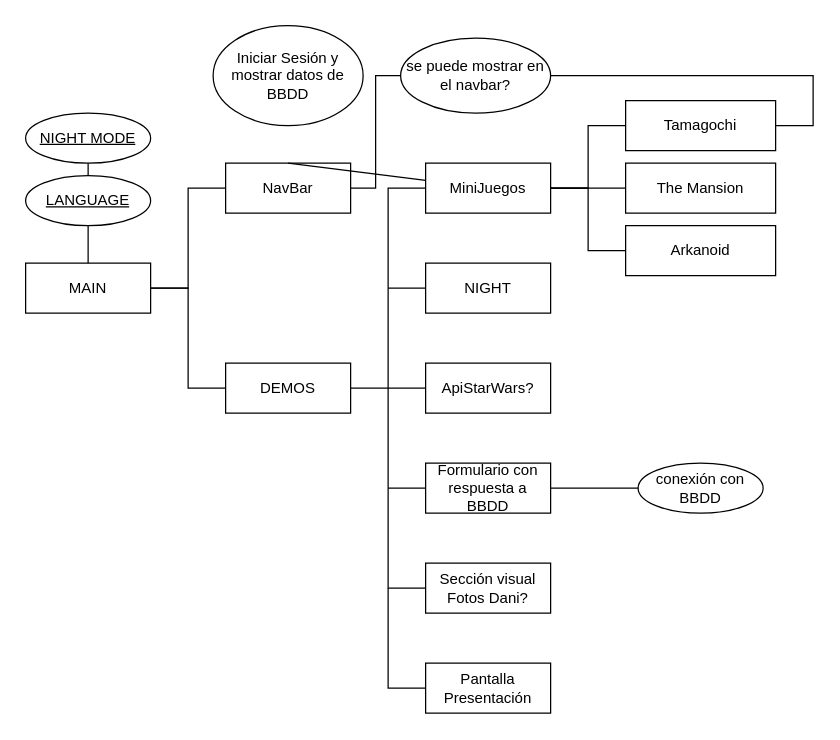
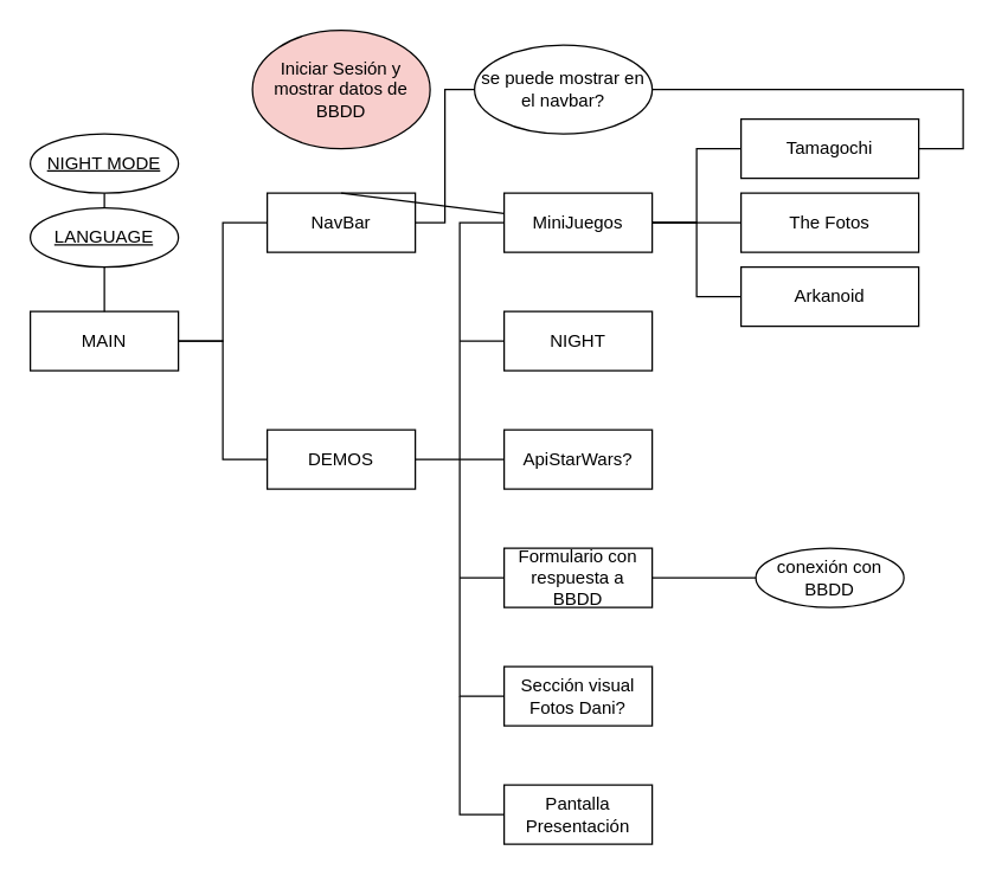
  <mxCell id="0" />
  <mxCell id="1" parent="0" />
  <mxCell id="2" value="MAIN" style="whiteSpace=wrap;html=1;align=center;" vertex="1" parent="1"><mxGeometry x="20" y="210" width="100" height="40" as="geometry" /></mxCell>
  <mxCell id="3" value="NIGHT MODE" style="ellipse;whiteSpace=wrap;html=1;align=center;fontStyle=4;" vertex="1" parent="1"><mxGeometry x="20" y="90" width="100" height="40" as="geometry" /></mxCell>
  <mxCell id="4" value="LANGUAGE" style="ellipse;whiteSpace=wrap;html=1;align=center;fontStyle=4;" vertex="1" parent="1"><mxGeometry x="20" y="140" width="100" height="40" as="geometry" /></mxCell>
  <mxCell id="5" value="NavBar" style="whiteSpace=wrap;html=1;align=center;" vertex="1" parent="1"><mxGeometry x="180" y="130" width="100" height="40" as="geometry" /></mxCell>
  <mxCell id="6" value="DEMOS" style="whiteSpace=wrap;html=1;align=center;" vertex="1" parent="1"><mxGeometry x="180" y="290" width="100" height="40" as="geometry" /></mxCell>
  <mxCell id="7" value="NIGHT" style="whiteSpace=wrap;html=1;align=center;" vertex="1" parent="1"><mxGeometry x="340" y="210" width="100" height="40" as="geometry" /></mxCell>
  <mxCell id="8" value="ApiStarWars?" style="whiteSpace=wrap;html=1;align=center;" vertex="1" parent="1"><mxGeometry x="340" y="290" width="100" height="40" as="geometry" /></mxCell>
  <mxCell id="9" value="Sección visual&lt;br&gt;Fotos Dani?" style="whiteSpace=wrap;html=1;align=center;" vertex="1" parent="1"><mxGeometry x="340" y="450" width="100" height="40" as="geometry" /></mxCell>
  <mxCell id="10" value="Formulario con respuesta a BBDD" style="whiteSpace=wrap;html=1;align=center;" vertex="1" parent="1"><mxGeometry x="340" y="370" width="100" height="40" as="geometry" /></mxCell>
  <mxCell id="11" value="MiniJuegos" style="whiteSpace=wrap;html=1;align=center;" vertex="1" parent="1"><mxGeometry x="340" y="130" width="100" height="40" as="geometry" /></mxCell>
  <mxCell id="12" value="" style="endArrow=none;html=1;rounded=0;exitX=1;exitY=0.5;exitDx=0;exitDy=0;entryX=0;entryY=0.5;entryDx=0;entryDy=0;" edge="1" parent="1" source="2" target="5"><mxGeometry relative="1" as="geometry"><mxPoint x="310" y="270" as="sourcePoint" /><mxPoint x="470" y="270" as="targetPoint" /><Array as="points"><mxPoint x="150" y="230" /><mxPoint x="150" y="150" /></Array></mxGeometry></mxCell>
  <mxCell id="13" value="" style="endArrow=none;html=1;rounded=0;exitX=1;exitY=0.5;exitDx=0;exitDy=0;entryX=0;entryY=0.5;entryDx=0;entryDy=0;" edge="1" parent="1" source="2" target="6"><mxGeometry relative="1" as="geometry"><mxPoint x="130" y="240" as="sourcePoint" /><mxPoint x="190" y="160" as="targetPoint" /><Array as="points"><mxPoint x="150" y="230" /><mxPoint x="150" y="310" /></Array></mxGeometry></mxCell>
  <mxCell id="14" value="" style="endArrow=none;html=1;rounded=0;exitX=1;exitY=0.5;exitDx=0;exitDy=0;" edge="1" parent="1" source="6"><mxGeometry relative="1" as="geometry"><mxPoint x="310" y="270" as="sourcePoint" /><mxPoint x="310" y="310" as="targetPoint" /></mxGeometry></mxCell>
  <mxCell id="15" value="" style="endArrow=none;html=1;rounded=0;entryX=0;entryY=0.5;entryDx=0;entryDy=0;exitX=0;exitY=0.5;exitDx=0;exitDy=0;" edge="1" parent="1" source="9" target="11"><mxGeometry relative="1" as="geometry"><mxPoint x="310" y="270" as="sourcePoint" /><mxPoint x="470" y="270" as="targetPoint" /><Array as="points"><mxPoint x="310" y="470" /><mxPoint x="310" y="150" /></Array></mxGeometry></mxCell>
  <mxCell id="16" value="" style="endArrow=none;html=1;rounded=0;exitX=0;exitY=0.5;exitDx=0;exitDy=0;" edge="1" parent="1" source="7"><mxGeometry relative="1" as="geometry"><mxPoint x="310" y="270" as="sourcePoint" /><mxPoint x="310" y="230" as="targetPoint" /></mxGeometry></mxCell>
  <mxCell id="17" value="" style="endArrow=none;html=1;rounded=0;entryX=0;entryY=0.5;entryDx=0;entryDy=0;" edge="1" parent="1" target="8"><mxGeometry relative="1" as="geometry"><mxPoint x="310" y="310" as="sourcePoint" /><mxPoint x="320" y="240" as="targetPoint" /></mxGeometry></mxCell>
  <mxCell id="18" value="" style="endArrow=none;html=1;rounded=0;entryX=0;entryY=0.5;entryDx=0;entryDy=0;" edge="1" parent="1" target="10"><mxGeometry relative="1" as="geometry"><mxPoint x="310" y="390" as="sourcePoint" /><mxPoint x="330" y="250" as="targetPoint" /></mxGeometry></mxCell>
- <mxCell id="19" value="Iniciar Sesión y&lt;br&gt;mostrar datos de BBDD" style="ellipse;whiteSpace=wrap;html=1;align=center;" vertex="1" parent="1"><mxGeometry x="170" y="20" width="120" height="80" as="geometry" /></mxCell>
+ <mxCell id="19" value="Iniciar Sesión y&lt;br&gt;mostrar datos de BBDD" style="ellipse;whiteSpace=wrap;html=1;align=center;fillColor=#f8cecc;" vertex="1" parent="1"><mxGeometry x="170" y="20" width="120" height="80" as="geometry" /></mxCell>
  <mxCell id="20" value="Pantalla&lt;br&gt;Presentación" style="whiteSpace=wrap;html=1;align=center;" vertex="1" parent="1"><mxGeometry x="340" y="530" width="100" height="40" as="geometry" /></mxCell>
  <mxCell id="21" value="" style="endArrow=none;html=1;rounded=0;entryX=0;entryY=0.5;entryDx=0;entryDy=0;" edge="1" parent="1" target="20"><mxGeometry relative="1" as="geometry"><mxPoint x="310" y="470" as="sourcePoint" /><mxPoint x="470" y="270" as="targetPoint" /><Array as="points"><mxPoint x="310" y="550" /></Array></mxGeometry></mxCell>
  <mxCell id="22" value="conexión con BBDD" style="ellipse;whiteSpace=wrap;html=1;align=center;" vertex="1" parent="1"><mxGeometry x="510" y="370" width="100" height="40" as="geometry" /></mxCell>
- <mxCell id="23" value="The Mansion" style="whiteSpace=wrap;html=1;align=center;" vertex="1" parent="1"><mxGeometry x="500" y="130" width="120" height="40" as="geometry" /></mxCell>
+ <mxCell id="23" value="The Fotos" style="whiteSpace=wrap;html=1;align=center;" vertex="1" parent="1"><mxGeometry x="500" y="130" width="120" height="40" as="geometry" /></mxCell>
  <mxCell id="24" value="Arkanoid" style="whiteSpace=wrap;html=1;align=center;" vertex="1" parent="1"><mxGeometry x="500" y="180" width="120" height="40" as="geometry" /></mxCell>
  <mxCell id="25" value="Tamagochi" style="whiteSpace=wrap;html=1;align=center;" vertex="1" parent="1"><mxGeometry x="500" y="80" width="120" height="40" as="geometry" /></mxCell>
  <mxCell id="26" value="" style="endArrow=none;html=1;rounded=0;entryX=1;entryY=0.5;entryDx=0;entryDy=0;exitX=1;exitY=0.5;exitDx=0;exitDy=0;" edge="1" parent="1" source="27" target="25"><mxGeometry relative="1" as="geometry"><mxPoint x="310" y="270" as="sourcePoint" /><mxPoint x="470" y="270" as="targetPoint" /><Array as="points"><mxPoint x="650" y="60" /><mxPoint x="650" y="100" /></Array></mxGeometry></mxCell>
  <mxCell id="27" value="se puede mostrar en el navbar?" style="ellipse;whiteSpace=wrap;html=1;align=center;" vertex="1" parent="1"><mxGeometry x="320" y="30" width="120" height="60" as="geometry" /></mxCell>
  <mxCell id="28" value="" style="endArrow=none;html=1;rounded=0;entryX=0;entryY=0.5;entryDx=0;entryDy=0;exitX=1;exitY=0.5;exitDx=0;exitDy=0;" edge="1" parent="1" source="5" target="27"><mxGeometry relative="1" as="geometry"><mxPoint x="310" y="270" as="sourcePoint" /><mxPoint x="470" y="270" as="targetPoint" /><Array as="points"><mxPoint x="300" y="150" /><mxPoint x="300" y="100" /><mxPoint x="300" y="60" /></Array></mxGeometry></mxCell>
  <mxCell id="29" value="" style="endArrow=none;html=1;rounded=0;exitX=0.5;exitY=0;exitDx=0;exitDy=0;" edge="1" parent="1" source="5" target="11"><mxGeometry relative="1" as="geometry"><mxPoint x="310" y="270" as="sourcePoint" /><mxPoint x="470" y="270" as="targetPoint" /></mxGeometry></mxCell>
  <mxCell id="30" value="" style="endArrow=none;html=1;rounded=0;entryX=0.5;entryY=1;entryDx=0;entryDy=0;" edge="1" parent="1" target="3"><mxGeometry width="50" height="50" relative="1" as="geometry"><mxPoint x="70" y="140" as="sourcePoint" /><mxPoint x="420" y="240" as="targetPoint" /></mxGeometry></mxCell>
  <mxCell id="31" value="" style="endArrow=none;html=1;rounded=0;entryX=0.5;entryY=0;entryDx=0;entryDy=0;exitX=0.5;exitY=1;exitDx=0;exitDy=0;" edge="1" parent="1" source="4" target="2"><mxGeometry width="50" height="50" relative="1" as="geometry"><mxPoint x="370" y="290" as="sourcePoint" /><mxPoint x="420" y="240" as="targetPoint" /></mxGeometry></mxCell>
  <mxCell id="32" value="" style="endArrow=none;html=1;rounded=0;entryX=1;entryY=0.5;entryDx=0;entryDy=0;exitX=0;exitY=0.5;exitDx=0;exitDy=0;" edge="1" parent="1" source="25" target="11"><mxGeometry width="50" height="50" relative="1" as="geometry"><mxPoint x="370" y="290" as="sourcePoint" /><mxPoint x="420" y="240" as="targetPoint" /><Array as="points"><mxPoint x="470" y="100" /><mxPoint x="470" y="150" /></Array></mxGeometry></mxCell>
  <mxCell id="33" value="" style="endArrow=none;html=1;rounded=0;exitX=0;exitY=0.5;exitDx=0;exitDy=0;" edge="1" parent="1" source="23"><mxGeometry width="50" height="50" relative="1" as="geometry"><mxPoint x="370" y="290" as="sourcePoint" /><mxPoint x="440" y="150" as="targetPoint" /></mxGeometry></mxCell>
  <mxCell id="34" value="" style="endArrow=none;html=1;rounded=0;entryX=0;entryY=0.5;entryDx=0;entryDy=0;exitX=1;exitY=0.5;exitDx=0;exitDy=0;" edge="1" parent="1" source="11" target="24"><mxGeometry width="50" height="50" relative="1" as="geometry"><mxPoint x="370" y="290" as="sourcePoint" /><mxPoint x="420" y="240" as="targetPoint" /><Array as="points"><mxPoint x="470" y="150" /><mxPoint x="470" y="200" /></Array></mxGeometry></mxCell>
  <mxCell id="35" value="" style="endArrow=none;html=1;rounded=0;entryX=0;entryY=0.5;entryDx=0;entryDy=0;exitX=1;exitY=0.5;exitDx=0;exitDy=0;" edge="1" parent="1" source="10" target="22"><mxGeometry width="50" height="50" relative="1" as="geometry"><mxPoint x="370" y="470" as="sourcePoint" /><mxPoint x="420" y="420" as="targetPoint" /></mxGeometry></mxCell>
